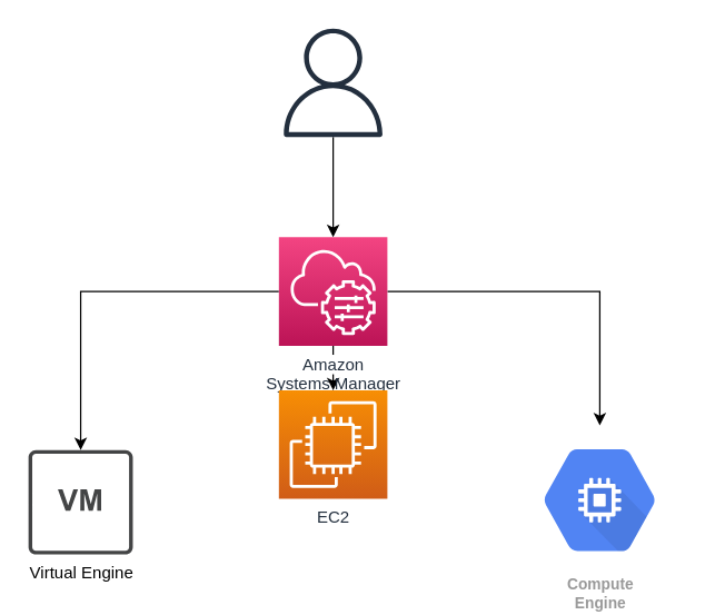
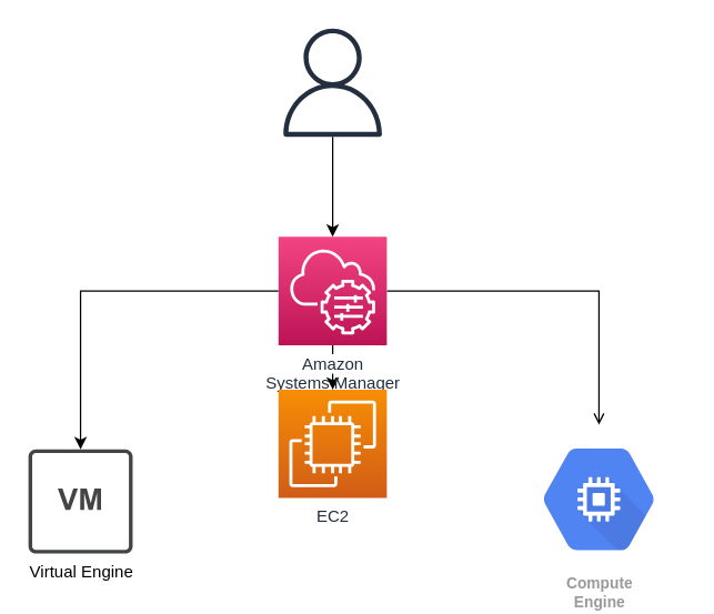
  <mxCell id="0" />
  <mxCell id="1" parent="0" />
  <mxCell id="2" style="edgeStyle=orthogonalEdgeStyle;rounded=0;orthogonalLoop=1;jettySize=auto;html=1;" edge="1" parent="1" source="5" target="6"><mxGeometry relative="1" as="geometry" /></mxCell>
- <mxCell id="3" style="edgeStyle=orthogonalEdgeStyle;rounded=0;orthogonalLoop=1;jettySize=auto;html=1;" edge="1" parent="1" source="5" target="7"><mxGeometry relative="1" as="geometry" /></mxCell>
+ <mxCell id="3" style="edgeStyle=orthogonalEdgeStyle;rounded=0;orthogonalLoop=1;jettySize=auto;html=1;endArrow=open;" edge="1" parent="1" source="5" target="7"><mxGeometry relative="1" as="geometry" /></mxCell>
  <mxCell id="4" style="edgeStyle=orthogonalEdgeStyle;rounded=0;orthogonalLoop=1;jettySize=auto;html=1;" edge="1" parent="1" source="5" target="8"><mxGeometry relative="1" as="geometry"><mxPoint x="239" y="345" as="targetPoint" /></mxGeometry></mxCell>
  <mxCell id="5" value="&lt;span style=&quot;background-color: rgb(255 , 255 , 255)&quot;&gt;Amazon&lt;br&gt;&lt;/span&gt;Systems Manager" style="outlineConnect=0;fontColor=#232F3E;gradientColor=#F34482;gradientDirection=north;fillColor=#BC1356;strokeColor=#ffffff;dashed=0;verticalLabelPosition=bottom;verticalAlign=top;align=center;html=1;fontSize=12;fontStyle=0;aspect=fixed;shape=mxgraph.aws4.resourceIcon;resIcon=mxgraph.aws4.systems_manager;" vertex="1" parent="1"><mxGeometry x="200" y="170" width="78" height="78" as="geometry" /></mxCell>
  <mxCell id="6" value="Virtual Engine" style="pointerEvents=1;shadow=0;dashed=0;html=1;strokeColor=none;fillColor=#434445;aspect=fixed;labelPosition=center;verticalLabelPosition=bottom;verticalAlign=top;align=center;outlineConnect=0;shape=mxgraph.vvd.virtual_machine;" vertex="1" parent="1"><mxGeometry x="20" y="323" width="75" height="75" as="geometry" /></mxCell>
  <mxCell id="7" value="Compute&#10;Engine" style="html=1;fillColor=#5184F3;strokeColor=none;verticalAlign=top;labelPosition=center;verticalLabelPosition=bottom;align=center;spacingTop=-6;fontSize=11;fontStyle=1;fontColor=#999999;shape=mxgraph.gcp2.hexIcon;prIcon=compute_engine" vertex="1" parent="1"><mxGeometry x="370" y="305.25" width="121.28" height="107.5" as="geometry" /></mxCell>
  <mxCell id="8" value="EC2" style="outlineConnect=0;fontColor=#232F3E;gradientColor=#F78E04;gradientDirection=north;fillColor=#D05C17;strokeColor=#ffffff;dashed=0;verticalLabelPosition=bottom;verticalAlign=top;align=center;html=1;fontSize=12;fontStyle=0;aspect=fixed;shape=mxgraph.aws4.resourceIcon;resIcon=mxgraph.aws4.ec2;" vertex="1" parent="1"><mxGeometry x="200" y="280" width="78" height="78" as="geometry" /></mxCell>
  <mxCell id="9" style="edgeStyle=orthogonalEdgeStyle;rounded=0;orthogonalLoop=1;jettySize=auto;html=1;" edge="1" parent="1" source="10" target="5"><mxGeometry relative="1" as="geometry" /></mxCell>
  <mxCell id="10" value="" style="outlineConnect=0;fontColor=#232F3E;gradientColor=none;fillColor=#232F3E;strokeColor=none;dashed=0;verticalLabelPosition=bottom;verticalAlign=top;align=center;html=1;fontSize=12;fontStyle=0;aspect=fixed;pointerEvents=1;shape=mxgraph.aws4.user;" vertex="1" parent="1"><mxGeometry x="200" y="20" width="78" height="78" as="geometry" /></mxCell>
